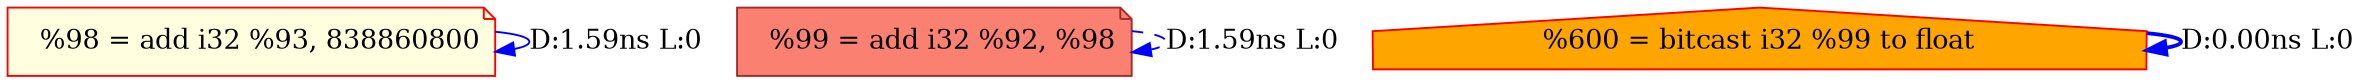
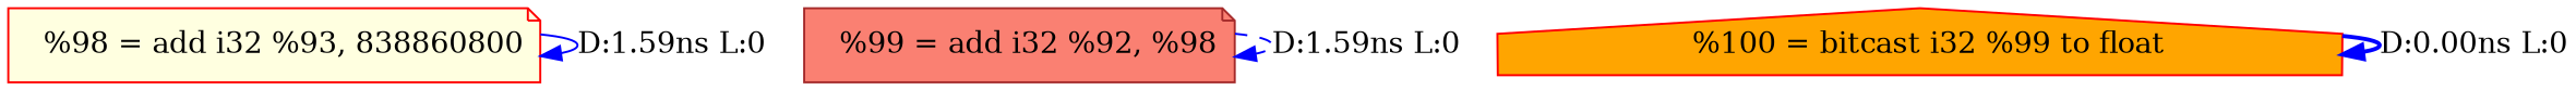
  digraph {
    node [color=red shape=note style=filled]
    edge [color=blue]
    n1 [fillcolor=lightyellow label="  %98 = add i32 %93, 838860800"]
    n2 [color=brown fillcolor=salmon label="  %99 = add i32 %92, %98"]
-   n3 [fillcolor=orange label="%600 = bitcast i32 %99 to float" shape=house]
+   n3 [fillcolor=orange label="  %100 = bitcast i32 %99 to float" shape=house]
    n1 -> n1 [label="D:1.59ns L:0" style=solid]
    n2 -> n2 [label="D:1.59ns L:0" style=dashed]
    n3 -> n3 [label="D:0.00ns L:0" style=bold]
  }
